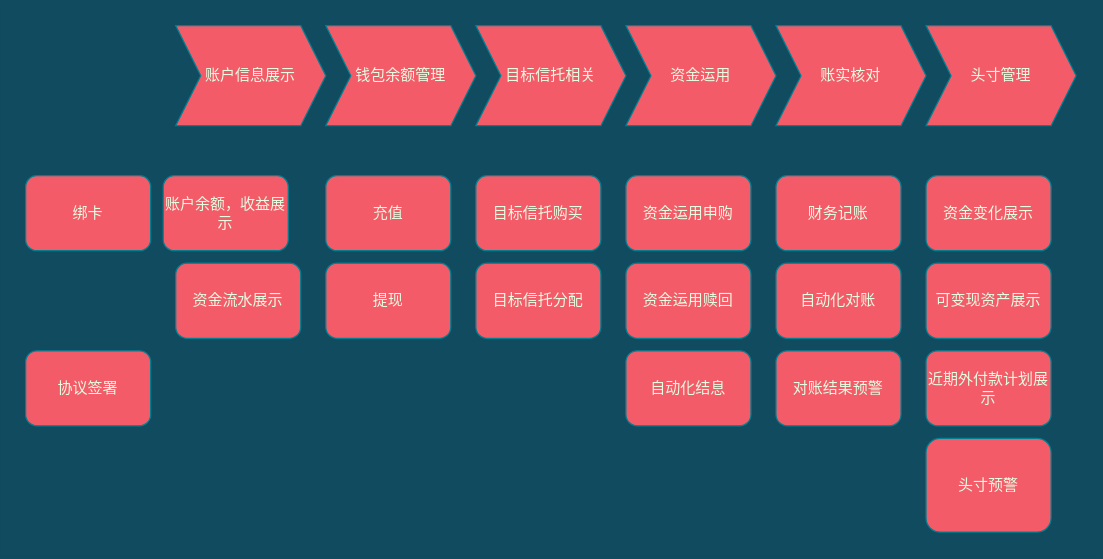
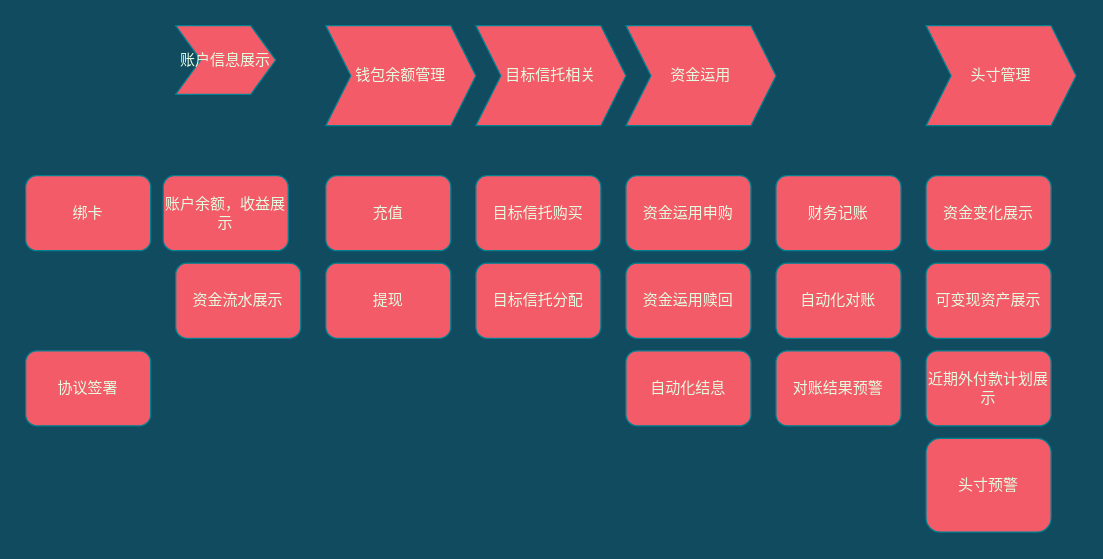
  <mxCell id="0" />
  <mxCell id="1" parent="0" />
- <mxCell id="2" value="&lt;span&gt;账户信息展示&lt;/span&gt;" style="shape=step;perimeter=stepPerimeter;whiteSpace=wrap;html=1;fixedSize=1;rounded=0;sketch=0;strokeColor=#028090;fillColor=#F45B69;fontColor=#E4FDE1;" parent="1" vertex="1"><mxGeometry x="140" y="20" width="120" height="80" as="geometry" /></mxCell>
+ <mxCell id="2" value="&lt;span&gt;账户信息展示&lt;/span&gt;" style="shape=step;perimeter=stepPerimeter;whiteSpace=wrap;html=1;fixedSize=1;rounded=0;sketch=0;strokeColor=#028090;fillColor=#F45B69;fontColor=#E4FDE1;" parent="1" vertex="1"><mxGeometry x="140" y="20" width="80" height="55" as="geometry" /></mxCell>
  <mxCell id="3" value="钱包余额管理" style="shape=step;perimeter=stepPerimeter;whiteSpace=wrap;html=1;fixedSize=1;rounded=0;sketch=0;strokeColor=#028090;fillColor=#F45B69;fontColor=#E4FDE1;" parent="1" vertex="1"><mxGeometry x="260" y="20" width="120" height="80" as="geometry" /></mxCell>
  <mxCell id="4" value="目标信托相关" style="shape=step;perimeter=stepPerimeter;whiteSpace=wrap;html=1;fixedSize=1;rounded=0;sketch=0;strokeColor=#028090;fillColor=#F45B69;fontColor=#E4FDE1;" parent="1" vertex="1"><mxGeometry x="380" y="20" width="120" height="80" as="geometry" /></mxCell>
  <mxCell id="5" value="资金运用" style="shape=step;perimeter=stepPerimeter;whiteSpace=wrap;html=1;fixedSize=1;rounded=0;sketch=0;strokeColor=#028090;fillColor=#F45B69;fontColor=#E4FDE1;" parent="1" vertex="1"><mxGeometry x="500" y="20" width="120" height="80" as="geometry" /></mxCell>
- <mxCell id="6" value="账实核对" style="shape=step;perimeter=stepPerimeter;whiteSpace=wrap;html=1;fixedSize=1;rounded=0;sketch=0;strokeColor=#028090;fillColor=#F45B69;fontColor=#E4FDE1;" parent="1" vertex="1"><mxGeometry x="620" y="20" width="120" height="80" as="geometry" /></mxCell>
  <mxCell id="7" value="头寸管理" style="shape=step;perimeter=stepPerimeter;whiteSpace=wrap;html=1;fixedSize=1;rounded=0;sketch=0;strokeColor=#028090;fillColor=#F45B69;fontColor=#E4FDE1;" parent="1" vertex="1"><mxGeometry x="740" y="20" width="120" height="80" as="geometry" /></mxCell>
  <mxCell id="8" value="资金流水展示" style="rounded=1;whiteSpace=wrap;html=1;fillColor=#F45B69;strokeColor=#028090;fontColor=#E4FDE1;" parent="1" vertex="1"><mxGeometry x="140" y="210" width="100" height="60" as="geometry" /></mxCell>
  <mxCell id="9" value="账户余额，收益展示" style="rounded=1;whiteSpace=wrap;html=1;fillColor=#F45B69;strokeColor=#028090;fontColor=#E4FDE1;" parent="1" vertex="1"><mxGeometry x="130" y="140" width="100" height="60" as="geometry" /></mxCell>
  <mxCell id="10" value="协议签署" style="rounded=1;whiteSpace=wrap;html=1;fillColor=#F45B69;strokeColor=#028090;fontColor=#E4FDE1;" parent="1" vertex="1"><mxGeometry x="20" y="280" width="100" height="60" as="geometry" /></mxCell>
  <mxCell id="11" value="绑卡" style="rounded=1;whiteSpace=wrap;html=1;fillColor=#F45B69;strokeColor=#028090;fontColor=#E4FDE1;" parent="1" vertex="1"><mxGeometry x="20" y="140" width="100" height="60" as="geometry" /></mxCell>
  <mxCell id="12" value="提现" style="rounded=1;whiteSpace=wrap;html=1;fillColor=#F45B69;strokeColor=#028090;fontColor=#E4FDE1;" parent="1" vertex="1"><mxGeometry x="260" y="210" width="100" height="60" as="geometry" /></mxCell>
  <mxCell id="13" value="充值" style="rounded=1;whiteSpace=wrap;html=1;fillColor=#F45B69;strokeColor=#028090;fontColor=#E4FDE1;" parent="1" vertex="1"><mxGeometry x="260" y="140" width="100" height="60" as="geometry" /></mxCell>
  <mxCell id="14" value="目标信托购买" style="rounded=1;whiteSpace=wrap;html=1;fillColor=#F45B69;strokeColor=#028090;fontColor=#E4FDE1;" parent="1" vertex="1"><mxGeometry x="380" y="140" width="100" height="60" as="geometry" /></mxCell>
  <mxCell id="15" value="目标信托分配" style="rounded=1;whiteSpace=wrap;html=1;fillColor=#F45B69;strokeColor=#028090;fontColor=#E4FDE1;" parent="1" vertex="1"><mxGeometry x="380" y="210" width="100" height="60" as="geometry" /></mxCell>
  <mxCell id="16" value="资金运用申购" style="rounded=1;whiteSpace=wrap;html=1;fillColor=#F45B69;strokeColor=#028090;fontColor=#E4FDE1;" parent="1" vertex="1"><mxGeometry x="500" y="140" width="100" height="60" as="geometry" /></mxCell>
  <mxCell id="17" value="资金运用赎回" style="rounded=1;whiteSpace=wrap;html=1;fillColor=#F45B69;strokeColor=#028090;fontColor=#E4FDE1;" parent="1" vertex="1"><mxGeometry x="500" y="210" width="100" height="60" as="geometry" /></mxCell>
  <mxCell id="18" value="自动化结息" style="rounded=1;whiteSpace=wrap;html=1;fillColor=#F45B69;strokeColor=#028090;fontColor=#E4FDE1;" vertex="1" parent="1"><mxGeometry x="500" y="280" width="100" height="60" as="geometry" /></mxCell>
  <mxCell id="19" value="资金变化展示" style="rounded=1;whiteSpace=wrap;html=1;fillColor=#F45B69;strokeColor=#028090;fontColor=#E4FDE1;" vertex="1" parent="1"><mxGeometry x="740" y="140" width="100" height="60" as="geometry" /></mxCell>
  <mxCell id="20" value="可变现资产展示" style="rounded=1;whiteSpace=wrap;html=1;fillColor=#F45B69;strokeColor=#028090;fontColor=#E4FDE1;" vertex="1" parent="1"><mxGeometry x="740" y="210" width="100" height="60" as="geometry" /></mxCell>
  <mxCell id="21" value="近期外付款计划展示" style="rounded=1;whiteSpace=wrap;html=1;fillColor=#F45B69;strokeColor=#028090;fontColor=#E4FDE1;" vertex="1" parent="1"><mxGeometry x="740" y="280" width="100" height="60" as="geometry" /></mxCell>
  <mxCell id="22" value="头寸预警" style="rounded=1;whiteSpace=wrap;html=1;fillColor=#F45B69;strokeColor=#028090;fontColor=#E4FDE1;" vertex="1" parent="1"><mxGeometry x="740" y="350" width="100" height="75" as="geometry" /></mxCell>
  <mxCell id="23" value="自动化对账" style="rounded=1;whiteSpace=wrap;html=1;fillColor=#F45B69;strokeColor=#028090;fontColor=#E4FDE1;" vertex="1" parent="1"><mxGeometry x="620" y="210" width="100" height="60" as="geometry" /></mxCell>
  <mxCell id="24" value="对账结果预警" style="rounded=1;whiteSpace=wrap;html=1;fillColor=#F45B69;strokeColor=#028090;fontColor=#E4FDE1;" vertex="1" parent="1"><mxGeometry x="620" y="280" width="100" height="60" as="geometry" /></mxCell>
  <mxCell id="25" value="财务记账" style="rounded=1;whiteSpace=wrap;html=1;fillColor=#F45B69;strokeColor=#028090;fontColor=#E4FDE1;" vertex="1" parent="1"><mxGeometry x="620" y="140" width="100" height="60" as="geometry" /></mxCell>
